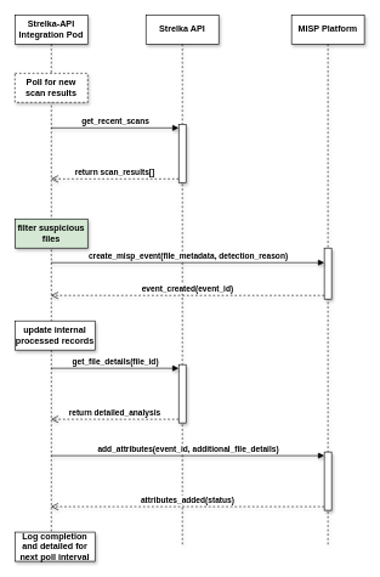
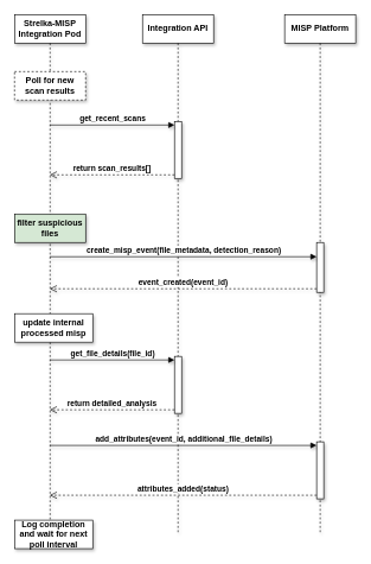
  <mxCell id="0" />
  <mxCell id="1" parent="0" />
- <mxCell id="2" value="Strelka-API Integration Pod" style="shape=umlLifeline;perimeter=lifelinePerimeter;whiteSpace=wrap;html=1;container=0;dropTarget=0;collapsible=0;recursiveResize=0;outlineConnect=0;portConstraint=eastwest;newEdgeStyle={&quot;edgeStyle&quot;:&quot;elbowEdgeStyle&quot;,&quot;elbow&quot;:&quot;vertical&quot;,&quot;curved&quot;:0,&quot;rounded&quot;:0};fontStyle=1;shadow=1;" parent="1" vertex="1"><mxGeometry x="20" y="20" width="100" height="730" as="geometry" /></mxCell>
- <mxCell id="3" value="Strelka API" style="shape=umlLifeline;perimeter=lifelinePerimeter;whiteSpace=wrap;html=1;container=0;dropTarget=0;collapsible=0;recursiveResize=0;outlineConnect=0;portConstraint=eastwest;newEdgeStyle={&quot;edgeStyle&quot;:&quot;elbowEdgeStyle&quot;,&quot;elbow&quot;:&quot;vertical&quot;,&quot;curved&quot;:0,&quot;rounded&quot;:0};fontStyle=1;shadow=1;" parent="1" vertex="1"><mxGeometry x="200" y="20" width="100" height="730" as="geometry" /></mxCell>
+ <mxCell id="2" value="Strelka-MISP Integration Pod" style="shape=umlLifeline;perimeter=lifelinePerimeter;whiteSpace=wrap;html=1;container=0;dropTarget=0;collapsible=0;recursiveResize=0;outlineConnect=0;portConstraint=eastwest;newEdgeStyle={&quot;edgeStyle&quot;:&quot;elbowEdgeStyle&quot;,&quot;elbow&quot;:&quot;vertical&quot;,&quot;curved&quot;:0,&quot;rounded&quot;:0};fontStyle=1;shadow=1;" parent="1" vertex="1"><mxGeometry x="20" y="20" width="100" height="730" as="geometry" /></mxCell>
+ <mxCell id="3" value="Integration API" style="shape=umlLifeline;perimeter=lifelinePerimeter;whiteSpace=wrap;html=1;container=0;dropTarget=0;collapsible=0;recursiveResize=0;outlineConnect=0;portConstraint=eastwest;newEdgeStyle={&quot;edgeStyle&quot;:&quot;elbowEdgeStyle&quot;,&quot;elbow&quot;:&quot;vertical&quot;,&quot;curved&quot;:0,&quot;rounded&quot;:0};fontStyle=1;shadow=1;" parent="1" vertex="1"><mxGeometry x="200" y="20" width="100" height="730" as="geometry" /></mxCell>
  <mxCell id="4" value="" style="html=1;points=[[0,0,0,0,5],[0,1,0,0,-5],[1,0,0,0,5],[1,1,0,0,-5]];perimeter=orthogonalPerimeter;outlineConnect=0;targetShapes=umlLifeline;portConstraint=eastwest;newEdgeStyle={&quot;curved&quot;:0,&quot;rounded&quot;:0};fontStyle=1;shadow=1;" vertex="1" parent="3"><mxGeometry x="45" y="480" width="10" height="80" as="geometry" /></mxCell>
  <mxCell id="5" value="" style="html=1;points=[[0,0,0,0,5],[0,1,0,0,-5],[1,0,0,0,5],[1,1,0,0,-5]];perimeter=orthogonalPerimeter;outlineConnect=0;targetShapes=umlLifeline;portConstraint=eastwest;newEdgeStyle={&quot;curved&quot;:0,&quot;rounded&quot;:0};fontStyle=1;shadow=1;" vertex="1" parent="3"><mxGeometry x="45" y="150" width="10" height="80" as="geometry" /></mxCell>
  <mxCell id="6" value="MISP Platform" style="shape=umlLifeline;perimeter=lifelinePerimeter;whiteSpace=wrap;html=1;container=0;dropTarget=0;collapsible=0;recursiveResize=0;outlineConnect=0;portConstraint=eastwest;newEdgeStyle={&quot;edgeStyle&quot;:&quot;elbowEdgeStyle&quot;,&quot;elbow&quot;:&quot;vertical&quot;,&quot;curved&quot;:0,&quot;rounded&quot;:0};fontStyle=1;shadow=1;" vertex="1" parent="1"><mxGeometry x="400" y="20" width="100" height="730" as="geometry" /></mxCell>
  <mxCell id="7" value="" style="html=1;points=[[0,0,0,0,5],[0,1,0,0,-5],[1,0,0,0,5],[1,1,0,0,-5]];perimeter=orthogonalPerimeter;outlineConnect=0;targetShapes=umlLifeline;portConstraint=eastwest;newEdgeStyle={&quot;curved&quot;:0,&quot;rounded&quot;:0};fontStyle=1;shadow=1;" vertex="1" parent="6"><mxGeometry x="45" y="320" width="10" height="70" as="geometry" /></mxCell>
  <mxCell id="8" value="" style="html=1;points=[[0,0,0,0,5],[0,1,0,0,-5],[1,0,0,0,5],[1,1,0,0,-5]];perimeter=orthogonalPerimeter;outlineConnect=0;targetShapes=umlLifeline;portConstraint=eastwest;newEdgeStyle={&quot;curved&quot;:0,&quot;rounded&quot;:0};fontStyle=1;shadow=1;" vertex="1" parent="6"><mxGeometry x="45" y="600" width="10" height="80" as="geometry" /></mxCell>
  <mxCell id="9" value="Poll for new scan results" style="rounded=0;whiteSpace=wrap;html=1;fontStyle=1;shadow=1;dashed=1;" vertex="1" parent="1"><mxGeometry x="20" y="100" width="100" height="40" as="geometry" /></mxCell>
- <mxCell id="10" value="&lt;div&gt;update internal&lt;/div&gt;&lt;div&gt;processed records&lt;/div&gt;" style="rounded=0;whiteSpace=wrap;html=1;fontStyle=1;shadow=1;" vertex="1" parent="1"><mxGeometry x="20" y="440" width="110" height="40" as="geometry" /></mxCell>
+ <mxCell id="10" value="&lt;div&gt;update internal&lt;/div&gt;&lt;div&gt;processed misp&lt;/div&gt;" style="rounded=0;whiteSpace=wrap;html=1;fontStyle=1;shadow=1;" vertex="1" parent="1"><mxGeometry x="20" y="440" width="110" height="40" as="geometry" /></mxCell>
  <mxCell id="11" value="create_misp_event(file_metadata, detection_reason)" style="html=1;verticalAlign=bottom;endArrow=block;curved=0;rounded=0;entryX=0;entryY=0;entryDx=0;entryDy=5;fontStyle=1;shadow=1;" edge="1" parent="1"><mxGeometry relative="1" as="geometry"><mxPoint x="69.5" y="360" as="sourcePoint" /><mxPoint x="445" y="360" as="targetPoint" /></mxGeometry></mxCell>
  <mxCell id="12" value="&lt;div&gt;event_created(event_id)&lt;/div&gt;" style="html=1;verticalAlign=bottom;endArrow=open;dashed=1;endSize=8;curved=0;rounded=0;exitX=0;exitY=1;exitDx=0;exitDy=-5;fontStyle=1;shadow=1;" edge="1" source="7" parent="1" target="2"><mxGeometry relative="1" as="geometry"><mxPoint x="375" y="465" as="targetPoint" /></mxGeometry></mxCell>
  <mxCell id="13" value="filter suspicious files" style="rounded=0;whiteSpace=wrap;html=1;fontStyle=1;shadow=1;fillColor=#d5e8d4;" vertex="1" parent="1"><mxGeometry x="20" y="300" width="100" height="40" as="geometry" /></mxCell>
  <mxCell id="14" value="get_file_details(file_id)" style="html=1;verticalAlign=bottom;endArrow=block;curved=0;rounded=0;entryX=0;entryY=0;entryDx=0;entryDy=5;fontStyle=1;shadow=1;" edge="1" target="4" parent="1" source="2"><mxGeometry relative="1" as="geometry"><mxPoint x="175" y="505" as="sourcePoint" /></mxGeometry></mxCell>
  <mxCell id="15" value="return detailed_analysis" style="html=1;verticalAlign=bottom;endArrow=open;dashed=1;endSize=8;curved=0;rounded=0;exitX=0;exitY=1;exitDx=0;exitDy=-5;fontStyle=1;shadow=1;" edge="1" source="4" parent="1" target="2"><mxGeometry relative="1" as="geometry"><mxPoint x="175" y="575" as="targetPoint" /></mxGeometry></mxCell>
  <mxCell id="16" value="add_attributes(event_id, additional_file_details)" style="html=1;verticalAlign=bottom;endArrow=block;curved=0;rounded=0;entryX=0;entryY=0;entryDx=0;entryDy=5;fontStyle=1;shadow=1;" edge="1" target="8" parent="1" source="2"><mxGeometry relative="1" as="geometry"><mxPoint x="375" y="625" as="sourcePoint" /></mxGeometry></mxCell>
  <mxCell id="17" value="attributes_added(status)" style="html=1;verticalAlign=bottom;endArrow=open;dashed=1;endSize=8;curved=0;rounded=0;exitX=0;exitY=1;exitDx=0;exitDy=-5;fontStyle=1;shadow=1;" edge="1" source="8" parent="1" target="2"><mxGeometry relative="1" as="geometry"><mxPoint x="375" y="695" as="targetPoint" /></mxGeometry></mxCell>
  <mxCell id="18" value="get_recent_scans" style="html=1;verticalAlign=bottom;endArrow=block;curved=0;rounded=0;entryX=0;entryY=0;entryDx=0;entryDy=5;fontStyle=1;shadow=1;" edge="1" target="5" parent="1" source="2"><mxGeometry relative="1" as="geometry"><mxPoint x="175" y="175" as="sourcePoint" /></mxGeometry></mxCell>
  <mxCell id="19" value="return scan_results[]" style="html=1;verticalAlign=bottom;endArrow=open;dashed=1;endSize=8;curved=0;rounded=0;exitX=0;exitY=1;exitDx=0;exitDy=-5;fontStyle=1;shadow=1;" edge="1" source="5" parent="1" target="2"><mxGeometry relative="1" as="geometry"><mxPoint x="175" y="245" as="targetPoint" /></mxGeometry></mxCell>
- <mxCell id="20" value="&lt;div&gt;Log completion and detailed for next poll interval&lt;/div&gt;" style="rounded=0;whiteSpace=wrap;html=1;fontStyle=1;shadow=1;" vertex="1" parent="1"><mxGeometry x="20" y="730" width="110" height="40" as="geometry" /></mxCell>
+ <mxCell id="20" value="&lt;div&gt;Log completion and wait for next poll interval&lt;/div&gt;" style="rounded=0;whiteSpace=wrap;html=1;fontStyle=1;shadow=1;" vertex="1" parent="1"><mxGeometry x="20" y="730" width="110" height="40" as="geometry" /></mxCell>
